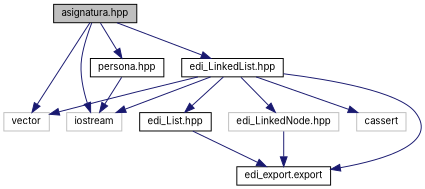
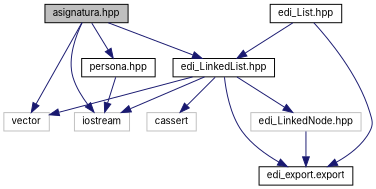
  digraph {
    fontname=Inter
    node [color=black fillcolor=white fontname=Inter fontsize=10 shape=record style=filled]
    edge [color=midnightblue fontname=Inter fontsize=10 labelfontname=Helvetica labelfontsize=10 style=solid]
    n1 [fillcolor=grey75 fontcolor=black height=0.2 label="asignatura.hpp" width=0.4]
    n2 [height=0.2 label="edi_LinkedList.hpp" width=0.4]
    n3 [color=grey75 height=0.2 label=vector width=0.4]
    n4 [color=grey75 height=0.2 label=iostream width=0.4]
    n5 [height=0.2 label="persona.hpp" width=0.4]
    n6 [color=grey75 height=0.2 label=cassert width=0.4]
    n7 [height=0.2 label="edi_export.export" width=0.4]
    n8 [height=0.2 label="edi_List.hpp" width=0.4]
    n9 [color=grey75 height=0.2 label="edi_LinkedNode.hpp" width=0.4]
    n1 -> n2
    n1 -> n3
    n1 -> n4
    n1 -> n5
    n2 -> n3
    n2 -> n4
    n2 -> n6
    n2 -> n7
-   n2 -> n8
+   n8 -> n2
    n2 -> n9
    n5 -> n4
    n8 -> n7
    n9 -> n7
  }
